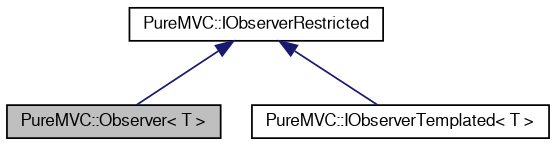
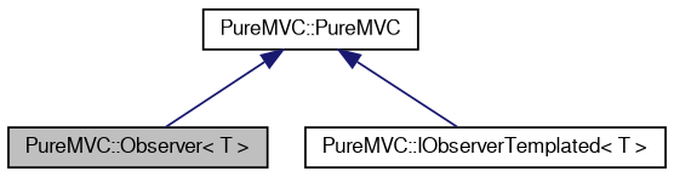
  digraph {
    node [color=black fillcolor=white fontname=FreeSans fontsize=10 shape=record style=filled]
    edge [color=midnightblue dir=back fontname=FreeSans fontsize=10 labelfontname=FreeSans labelfontsize=10 style=solid]
    n1 [fillcolor=grey75 fontcolor=black height=0.2 label="PureMVC::Observer\< T \>" width=0.4]
    n2 [height=0.2 label="PureMVC::IObserverTemplated\< T \>" width=0.4]
-   n3 [height=0.2 label="PureMVC::IObserverRestricted" width=0.4]
+   n3 [height=0.2 label="PureMVC::PureMVC" width=0.4]
    n3 -> n1
    n3 -> n2
  }
